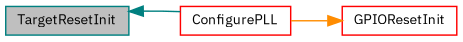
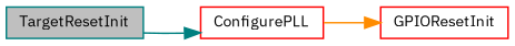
  digraph {
    fontname="IBM Plex Sans"
    rankdir=LR
    node [color=red fillcolor=white fontname="IBM Plex Sans" fontsize=10 shape=record style=filled]
    edge [fontname="IBM Plex Sans" fontsize=10 labelfontname=Helvetica labelfontsize=10 style=solid]
    n1 [color=teal fillcolor=grey75 fontcolor=black height=0.2 label=TargetResetInit width=0.4]
    n2 [height=0.2 label=ConfigurePLL width=0.4]
    n3 [height=0.2 label=GPIOResetInit width=0.4]
-   n2 -> n1 [color=teal]
+   n1 -> n2 [color=teal]
    n2 -> n3 [color=darkorange]
  }
